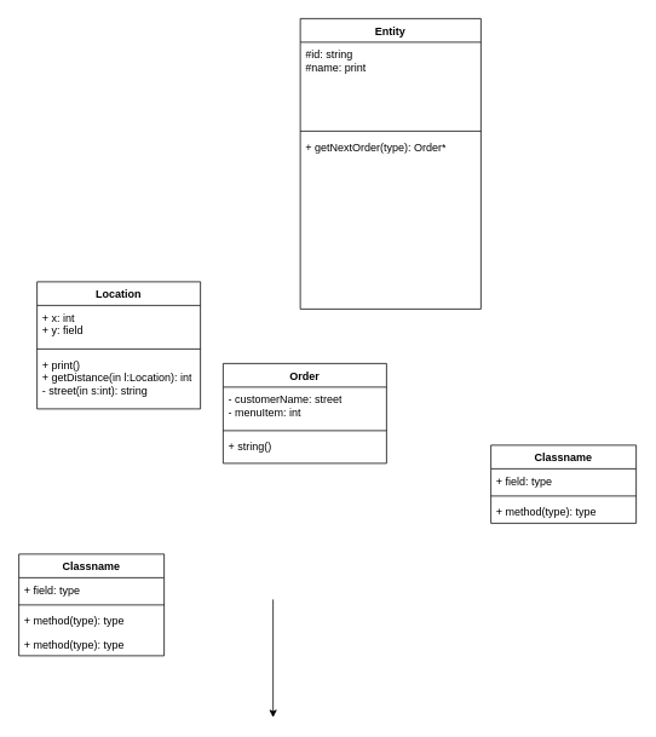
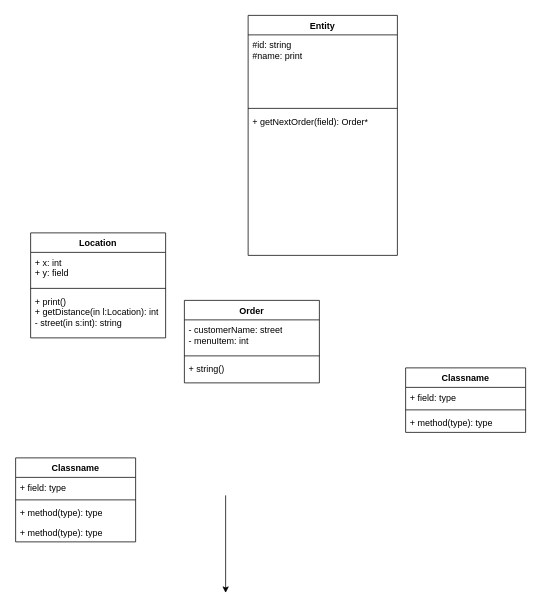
  <mxCell id="0" />
  <mxCell id="1" parent="0" />
  <mxCell id="2" value="" style="endArrow=classic;html=1;rounded=0;exitX=0.5;exitY=1;exitDx=0;exitDy=0;" edge="1" parent="1"><mxGeometry width="50" height="50" relative="1" as="geometry"><mxPoint x="300" y="660" as="sourcePoint" /><mxPoint x="300" y="790" as="targetPoint" /></mxGeometry></mxCell>
  <mxCell id="3" value="Entity" style="swimlane;fontStyle=1;align=center;verticalAlign=top;childLayout=stackLayout;horizontal=1;startSize=26;horizontalStack=0;resizeParent=1;resizeParentMax=0;resizeLast=0;collapsible=1;marginBottom=0;whiteSpace=wrap;html=1;" vertex="1" parent="1"><mxGeometry x="330" y="20" width="199" height="320" as="geometry" /></mxCell>
  <mxCell id="4" value="#id: string&lt;br&gt;&lt;span style=&quot;color: rgb(0, 0, 0); font-family: Helvetica; font-size: 12px; font-style: normal; font-variant-ligatures: normal; font-variant-caps: normal; font-weight: 400; letter-spacing: normal; orphans: 2; text-align: left; text-indent: 0px; text-transform: none; widows: 2; word-spacing: 0px; -webkit-text-stroke-width: 0px; background-color: rgb(251, 251, 251); text-decoration-thickness: initial; text-decoration-style: initial; text-decoration-color: initial; float: none; display: inline !important;&quot;&gt;#name: print&lt;/span&gt;&lt;br&gt;" style="text;strokeColor=none;fillColor=none;align=left;verticalAlign=top;spacingLeft=4;spacingRight=4;overflow=hidden;rotatable=0;points=[[0,0.5],[1,0.5]];portConstraint=eastwest;whiteSpace=wrap;html=1;" vertex="1" parent="3"><mxGeometry y="26" width="199" height="94" as="geometry" /></mxCell>
  <mxCell id="5" value="" style="line;strokeWidth=1;fillColor=none;align=left;verticalAlign=middle;spacingTop=-1;spacingLeft=3;spacingRight=3;rotatable=0;labelPosition=right;points=[];portConstraint=eastwest;strokeColor=inherit;" vertex="1" parent="3"><mxGeometry y="120" width="199" height="8" as="geometry" /></mxCell>
- <mxCell id="6" value="+ getNextOrder(type): Order*" style="text;strokeColor=none;fillColor=none;align=left;verticalAlign=top;spacingLeft=4;spacingRight=4;overflow=hidden;rotatable=0;points=[[0,0.5],[1,0.5]];portConstraint=eastwest;whiteSpace=wrap;html=1;" vertex="1" parent="3"><mxGeometry y="128" width="199" height="192" as="geometry" /></mxCell>
+ <mxCell id="6" value="+ getNextOrder(field): Order*" style="text;strokeColor=none;fillColor=none;align=left;verticalAlign=top;spacingLeft=4;spacingRight=4;overflow=hidden;rotatable=0;points=[[0,0.5],[1,0.5]];portConstraint=eastwest;whiteSpace=wrap;html=1;" vertex="1" parent="3"><mxGeometry y="128" width="199" height="192" as="geometry" /></mxCell>
  <mxCell id="7" value="Location" style="swimlane;fontStyle=1;align=center;verticalAlign=top;childLayout=stackLayout;horizontal=1;startSize=26;horizontalStack=0;resizeParent=1;resizeParentMax=0;resizeLast=0;collapsible=1;marginBottom=0;whiteSpace=wrap;html=1;" vertex="1" parent="1"><mxGeometry x="40" y="310" width="180" height="140" as="geometry" /></mxCell>
  <mxCell id="8" value="+ x: int&lt;br&gt;+ y: field" style="text;strokeColor=none;fillColor=none;align=left;verticalAlign=top;spacingLeft=4;spacingRight=4;overflow=hidden;rotatable=0;points=[[0,0.5],[1,0.5]];portConstraint=eastwest;whiteSpace=wrap;html=1;" vertex="1" parent="7"><mxGeometry y="26" width="180" height="44" as="geometry" /></mxCell>
  <mxCell id="9" value="" style="line;strokeWidth=1;fillColor=none;align=left;verticalAlign=middle;spacingTop=-1;spacingLeft=3;spacingRight=3;rotatable=0;labelPosition=right;points=[];portConstraint=eastwest;strokeColor=inherit;" vertex="1" parent="7"><mxGeometry y="70" width="180" height="8" as="geometry" /></mxCell>
  <mxCell id="10" value="+ print()&lt;br&gt;+ getDistance(in l:Location): int&lt;br style=&quot;border-color: var(--border-color);&quot;&gt;- street(in s:int): string&lt;br style=&quot;border-color: var(--border-color);&quot;&gt;" style="text;strokeColor=none;fillColor=none;align=left;verticalAlign=top;spacingLeft=4;spacingRight=4;overflow=hidden;rotatable=0;points=[[0,0.5],[1,0.5]];portConstraint=eastwest;whiteSpace=wrap;html=1;" vertex="1" parent="7"><mxGeometry y="78" width="180" height="62" as="geometry" /></mxCell>
  <mxCell id="11" value="Classname" style="swimlane;fontStyle=1;align=center;verticalAlign=top;childLayout=stackLayout;horizontal=1;startSize=26;horizontalStack=0;resizeParent=1;resizeParentMax=0;resizeLast=0;collapsible=1;marginBottom=0;whiteSpace=wrap;html=1;" vertex="1" parent="1"><mxGeometry x="540" y="490" width="160" height="86" as="geometry" /></mxCell>
  <mxCell id="12" value="+ field: type" style="text;strokeColor=none;fillColor=none;align=left;verticalAlign=top;spacingLeft=4;spacingRight=4;overflow=hidden;rotatable=0;points=[[0,0.5],[1,0.5]];portConstraint=eastwest;whiteSpace=wrap;html=1;" vertex="1" parent="11"><mxGeometry y="26" width="160" height="26" as="geometry" /></mxCell>
  <mxCell id="13" value="" style="line;strokeWidth=1;fillColor=none;align=left;verticalAlign=middle;spacingTop=-1;spacingLeft=3;spacingRight=3;rotatable=0;labelPosition=right;points=[];portConstraint=eastwest;strokeColor=inherit;" vertex="1" parent="11"><mxGeometry y="52" width="160" height="8" as="geometry" /></mxCell>
  <mxCell id="14" value="+ method(type): type" style="text;strokeColor=none;fillColor=none;align=left;verticalAlign=top;spacingLeft=4;spacingRight=4;overflow=hidden;rotatable=0;points=[[0,0.5],[1,0.5]];portConstraint=eastwest;whiteSpace=wrap;html=1;" vertex="1" parent="11"><mxGeometry y="60" width="160" height="26" as="geometry" /></mxCell>
  <mxCell id="15" value="Classname" style="swimlane;fontStyle=1;align=center;verticalAlign=top;childLayout=stackLayout;horizontal=1;startSize=26;horizontalStack=0;resizeParent=1;resizeParentMax=0;resizeLast=0;collapsible=1;marginBottom=0;whiteSpace=wrap;html=1;" vertex="1" parent="1"><mxGeometry x="20" y="610" width="160" height="112" as="geometry" /></mxCell>
  <mxCell id="16" value="+ field: type" style="text;strokeColor=none;fillColor=none;align=left;verticalAlign=top;spacingLeft=4;spacingRight=4;overflow=hidden;rotatable=0;points=[[0,0.5],[1,0.5]];portConstraint=eastwest;whiteSpace=wrap;html=1;" vertex="1" parent="15"><mxGeometry y="26" width="160" height="26" as="geometry" /></mxCell>
  <mxCell id="17" value="" style="line;strokeWidth=1;fillColor=none;align=left;verticalAlign=middle;spacingTop=-1;spacingLeft=3;spacingRight=3;rotatable=0;labelPosition=right;points=[];portConstraint=eastwest;strokeColor=inherit;" vertex="1" parent="15"><mxGeometry y="52" width="160" height="8" as="geometry" /></mxCell>
  <mxCell id="18" value="+ method(type): type" style="text;strokeColor=none;fillColor=none;align=left;verticalAlign=top;spacingLeft=4;spacingRight=4;overflow=hidden;rotatable=0;points=[[0,0.5],[1,0.5]];portConstraint=eastwest;whiteSpace=wrap;html=1;" vertex="1" parent="15"><mxGeometry y="60" width="160" height="26" as="geometry" /></mxCell>
  <mxCell id="19" value="+ method(type): type" style="text;strokeColor=none;fillColor=none;align=left;verticalAlign=top;spacingLeft=4;spacingRight=4;overflow=hidden;rotatable=0;points=[[0,0.5],[1,0.5]];portConstraint=eastwest;whiteSpace=wrap;html=1;" vertex="1" parent="15"><mxGeometry y="86" width="160" height="26" as="geometry" /></mxCell>
  <mxCell id="20" value="Order" style="swimlane;fontStyle=1;align=center;verticalAlign=top;childLayout=stackLayout;horizontal=1;startSize=26;horizontalStack=0;resizeParent=1;resizeParentMax=0;resizeLast=0;collapsible=1;marginBottom=0;whiteSpace=wrap;html=1;" vertex="1" parent="1"><mxGeometry x="245" y="400" width="180" height="110" as="geometry" /></mxCell>
  <mxCell id="21" value="- customerName: street&lt;br&gt;- menuItem: int" style="text;strokeColor=none;fillColor=none;align=left;verticalAlign=top;spacingLeft=4;spacingRight=4;overflow=hidden;rotatable=0;points=[[0,0.5],[1,0.5]];portConstraint=eastwest;whiteSpace=wrap;html=1;" vertex="1" parent="20"><mxGeometry y="26" width="180" height="44" as="geometry" /></mxCell>
  <mxCell id="22" value="" style="line;strokeWidth=1;fillColor=none;align=left;verticalAlign=middle;spacingTop=-1;spacingLeft=3;spacingRight=3;rotatable=0;labelPosition=right;points=[];portConstraint=eastwest;strokeColor=inherit;" vertex="1" parent="20"><mxGeometry y="70" width="180" height="8" as="geometry" /></mxCell>
  <mxCell id="23" value="+ string()&lt;br&gt;" style="text;strokeColor=none;fillColor=none;align=left;verticalAlign=top;spacingLeft=4;spacingRight=4;overflow=hidden;rotatable=0;points=[[0,0.5],[1,0.5]];portConstraint=eastwest;whiteSpace=wrap;html=1;" vertex="1" parent="20"><mxGeometry y="78" width="180" height="32" as="geometry" /></mxCell>
